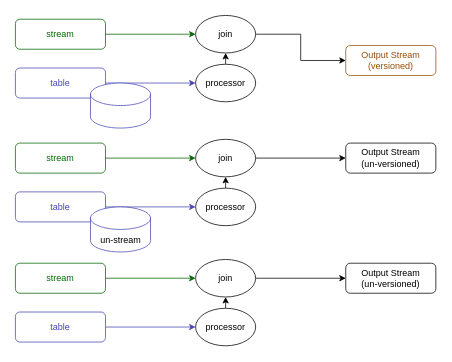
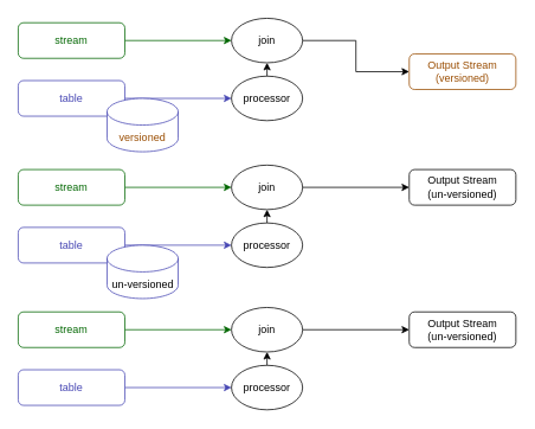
  <mxCell id="0" />
  <mxCell id="1" parent="0" />
  <mxCell id="2" style="edgeStyle=orthogonalEdgeStyle;rounded=0;orthogonalLoop=1;jettySize=auto;html=1;entryX=0;entryY=0.5;entryDx=0;entryDy=0;strokeColor=#006600;" parent="1" source="3" target="5" edge="1"><mxGeometry relative="1" as="geometry" /></mxCell>
  <mxCell id="3" value="&lt;div&gt;&lt;font&gt;stream&lt;/font&gt;&lt;/div&gt;" style="rounded=1;whiteSpace=wrap;html=1;strokeColor=#006600;fontColor=#006600;" parent="1" vertex="1"><mxGeometry x="20" y="25" width="120" height="40" as="geometry" /></mxCell>
  <mxCell id="4" style="edgeStyle=orthogonalEdgeStyle;rounded=0;orthogonalLoop=1;jettySize=auto;html=1;entryX=0;entryY=0.5;entryDx=0;entryDy=0;strokeColor=#000000;" parent="1" source="5" target="6" edge="1"><mxGeometry relative="1" as="geometry" /></mxCell>
  <mxCell id="5" value="join" style="ellipse;whiteSpace=wrap;html=1;strokeColor=#000000;" parent="1" vertex="1"><mxGeometry x="260" y="20" width="80" height="50" as="geometry" /></mxCell>
  <mxCell id="6" value="&lt;font color=&quot;#994c00&quot;&gt;Output Stream&lt;/font&gt;&lt;div&gt;&lt;font color=&quot;#994c00&quot;&gt;(versioned)&lt;/font&gt;&lt;/div&gt;" style="rounded=1;whiteSpace=wrap;html=1;strokeColor=#994C00;" parent="1" vertex="1"><mxGeometry x="460" y="60" width="120" height="40" as="geometry" /></mxCell>
  <mxCell id="7" style="edgeStyle=orthogonalEdgeStyle;rounded=0;orthogonalLoop=1;jettySize=auto;html=1;entryX=0;entryY=0.5;entryDx=0;entryDy=0;strokeColor=#4747B3;" parent="1" source="8" target="11" edge="1"><mxGeometry relative="1" as="geometry" /></mxCell>
  <mxCell id="8" value="&lt;div&gt;&lt;font color=&quot;#4747b3&quot;&gt;table&lt;/font&gt;&lt;/div&gt;" style="rounded=1;whiteSpace=wrap;html=1;strokeColor=#4747B3;fontColor=#006600;" parent="1" vertex="1"><mxGeometry x="20" y="90" width="120" height="40" as="geometry" /></mxCell>
  <mxCell id="9" value="" style="shape=cylinder3;whiteSpace=wrap;html=1;boundedLbl=1;backgroundOutline=1;size=15;strokeColor=#4747B3;" parent="1" vertex="1"><mxGeometry x="120" y="110" width="80" height="60" as="geometry" /></mxCell>
+ <mxCell id="10" value="versioned" style="text;html=1;align=center;verticalAlign=middle;whiteSpace=wrap;rounded=0;fontColor=#994C00;" parent="1" vertex="1"><mxGeometry x="130" y="140" width="60" height="30" as="geometry" /></mxCell>
  <mxCell id="11" value="processor" style="ellipse;whiteSpace=wrap;html=1;strokeColor=#000000;" parent="1" vertex="1"><mxGeometry x="260" y="85" width="80" height="50" as="geometry" /></mxCell>
  <mxCell id="12" value="" style="endArrow=classic;html=1;rounded=0;entryX=0.5;entryY=1;entryDx=0;entryDy=0;exitX=0.5;exitY=0;exitDx=0;exitDy=0;" parent="1" source="11" target="5" edge="1"><mxGeometry width="50" height="50" relative="1" as="geometry"><mxPoint x="275" y="115" as="sourcePoint" /><mxPoint x="325" y="65" as="targetPoint" /></mxGeometry></mxCell>
  <mxCell id="13" style="edgeStyle=orthogonalEdgeStyle;rounded=0;orthogonalLoop=1;jettySize=auto;html=1;entryX=0;entryY=0.5;entryDx=0;entryDy=0;strokeColor=#006600;" parent="1" source="14" target="16" edge="1"><mxGeometry relative="1" as="geometry" /></mxCell>
  <mxCell id="14" value="&lt;div&gt;&lt;font&gt;stream&lt;/font&gt;&lt;/div&gt;" style="rounded=1;whiteSpace=wrap;html=1;strokeColor=#006600;fontColor=#006600;" parent="1" vertex="1"><mxGeometry x="20" y="190" width="120" height="40" as="geometry" /></mxCell>
  <mxCell id="15" style="edgeStyle=orthogonalEdgeStyle;rounded=0;orthogonalLoop=1;jettySize=auto;html=1;entryX=0;entryY=0.5;entryDx=0;entryDy=0;strokeColor=#000000;" parent="1" source="16" target="17" edge="1"><mxGeometry relative="1" as="geometry" /></mxCell>
  <mxCell id="16" value="join" style="ellipse;whiteSpace=wrap;html=1;strokeColor=#000000;" parent="1" vertex="1"><mxGeometry x="260" y="185" width="80" height="50" as="geometry" /></mxCell>
  <mxCell id="17" value="Output Stream&lt;div&gt;(un-versioned)&lt;/div&gt;" style="rounded=1;whiteSpace=wrap;html=1;strokeColor=#000000;" parent="1" vertex="1"><mxGeometry x="460" y="190" width="120" height="40" as="geometry" /></mxCell>
  <mxCell id="18" style="edgeStyle=orthogonalEdgeStyle;rounded=0;orthogonalLoop=1;jettySize=auto;html=1;entryX=0;entryY=0.5;entryDx=0;entryDy=0;strokeColor=#4747B3;" parent="1" source="19" target="22" edge="1"><mxGeometry relative="1" as="geometry" /></mxCell>
  <mxCell id="19" value="&lt;div&gt;&lt;font color=&quot;#4747b3&quot;&gt;table&lt;/font&gt;&lt;/div&gt;" style="rounded=1;whiteSpace=wrap;html=1;strokeColor=#4747B3;fontColor=#006600;" parent="1" vertex="1"><mxGeometry x="20" y="255" width="120" height="40" as="geometry" /></mxCell>
  <mxCell id="20" value="" style="shape=cylinder3;whiteSpace=wrap;html=1;boundedLbl=1;backgroundOutline=1;size=15;strokeColor=#4747B3;" parent="1" vertex="1"><mxGeometry x="120" y="275" width="80" height="60" as="geometry" /></mxCell>
- <mxCell id="21" value="&lt;font color=&quot;#000000&quot;&gt;un-stream&lt;/font&gt;" style="text;html=1;align=center;verticalAlign=middle;whiteSpace=wrap;rounded=0;fontColor=#994C00;" parent="1" vertex="1"><mxGeometry x="122.5" y="305" width="75" height="30" as="geometry" /></mxCell>
+ <mxCell id="21" value="&lt;font color=&quot;#000000&quot;&gt;un-versioned&lt;/font&gt;" style="text;html=1;align=center;verticalAlign=middle;whiteSpace=wrap;rounded=0;fontColor=#994C00;" parent="1" vertex="1"><mxGeometry x="122.5" y="305" width="75" height="30" as="geometry" /></mxCell>
  <mxCell id="22" value="processor" style="ellipse;whiteSpace=wrap;html=1;strokeColor=#000000;" parent="1" vertex="1"><mxGeometry x="260" y="250" width="80" height="50" as="geometry" /></mxCell>
  <mxCell id="23" value="" style="endArrow=classic;html=1;rounded=0;entryX=0.5;entryY=1;entryDx=0;entryDy=0;exitX=0.5;exitY=0;exitDx=0;exitDy=0;" parent="1" source="22" target="16" edge="1"><mxGeometry width="50" height="50" relative="1" as="geometry"><mxPoint x="275" y="280" as="sourcePoint" /><mxPoint x="325" y="230" as="targetPoint" /></mxGeometry></mxCell>
  <mxCell id="24" style="edgeStyle=orthogonalEdgeStyle;rounded=0;orthogonalLoop=1;jettySize=auto;html=1;entryX=0;entryY=0.5;entryDx=0;entryDy=0;strokeColor=#006600;" parent="1" source="25" target="27" edge="1"><mxGeometry relative="1" as="geometry" /></mxCell>
  <mxCell id="25" value="&lt;div&gt;&lt;font&gt;stream&lt;/font&gt;&lt;/div&gt;" style="rounded=1;whiteSpace=wrap;html=1;strokeColor=#006600;fontColor=#006600;" parent="1" vertex="1"><mxGeometry x="20" y="350" width="120" height="40" as="geometry" /></mxCell>
  <mxCell id="26" style="edgeStyle=orthogonalEdgeStyle;rounded=0;orthogonalLoop=1;jettySize=auto;html=1;entryX=0;entryY=0.5;entryDx=0;entryDy=0;strokeColor=#000000;" parent="1" source="27" target="28" edge="1"><mxGeometry relative="1" as="geometry" /></mxCell>
  <mxCell id="27" value="join" style="ellipse;whiteSpace=wrap;html=1;strokeColor=#000000;" parent="1" vertex="1"><mxGeometry x="260" y="345" width="80" height="50" as="geometry" /></mxCell>
  <mxCell id="28" value="Output Stream&lt;div&gt;(un-versioned)&lt;/div&gt;" style="rounded=1;whiteSpace=wrap;html=1;strokeColor=#000000;" parent="1" vertex="1"><mxGeometry x="460" y="350" width="120" height="40" as="geometry" /></mxCell>
  <mxCell id="29" style="edgeStyle=orthogonalEdgeStyle;rounded=0;orthogonalLoop=1;jettySize=auto;html=1;entryX=0;entryY=0.5;entryDx=0;entryDy=0;strokeColor=#4747B3;" parent="1" source="30" target="31" edge="1"><mxGeometry relative="1" as="geometry" /></mxCell>
  <mxCell id="30" value="&lt;div&gt;&lt;font color=&quot;#4747b3&quot;&gt;table&lt;/font&gt;&lt;/div&gt;" style="rounded=1;whiteSpace=wrap;html=1;strokeColor=#4747B3;fontColor=#006600;" parent="1" vertex="1"><mxGeometry x="20" y="415" width="120" height="40" as="geometry" /></mxCell>
  <mxCell id="31" value="processor" style="ellipse;whiteSpace=wrap;html=1;strokeColor=#000000;" parent="1" vertex="1"><mxGeometry x="260" y="410" width="80" height="50" as="geometry" /></mxCell>
  <mxCell id="32" value="" style="endArrow=classic;html=1;rounded=0;entryX=0.5;entryY=1;entryDx=0;entryDy=0;exitX=0.5;exitY=0;exitDx=0;exitDy=0;" parent="1" source="31" target="27" edge="1"><mxGeometry width="50" height="50" relative="1" as="geometry"><mxPoint x="275" y="440" as="sourcePoint" /><mxPoint x="325" y="390" as="targetPoint" /></mxGeometry></mxCell>
